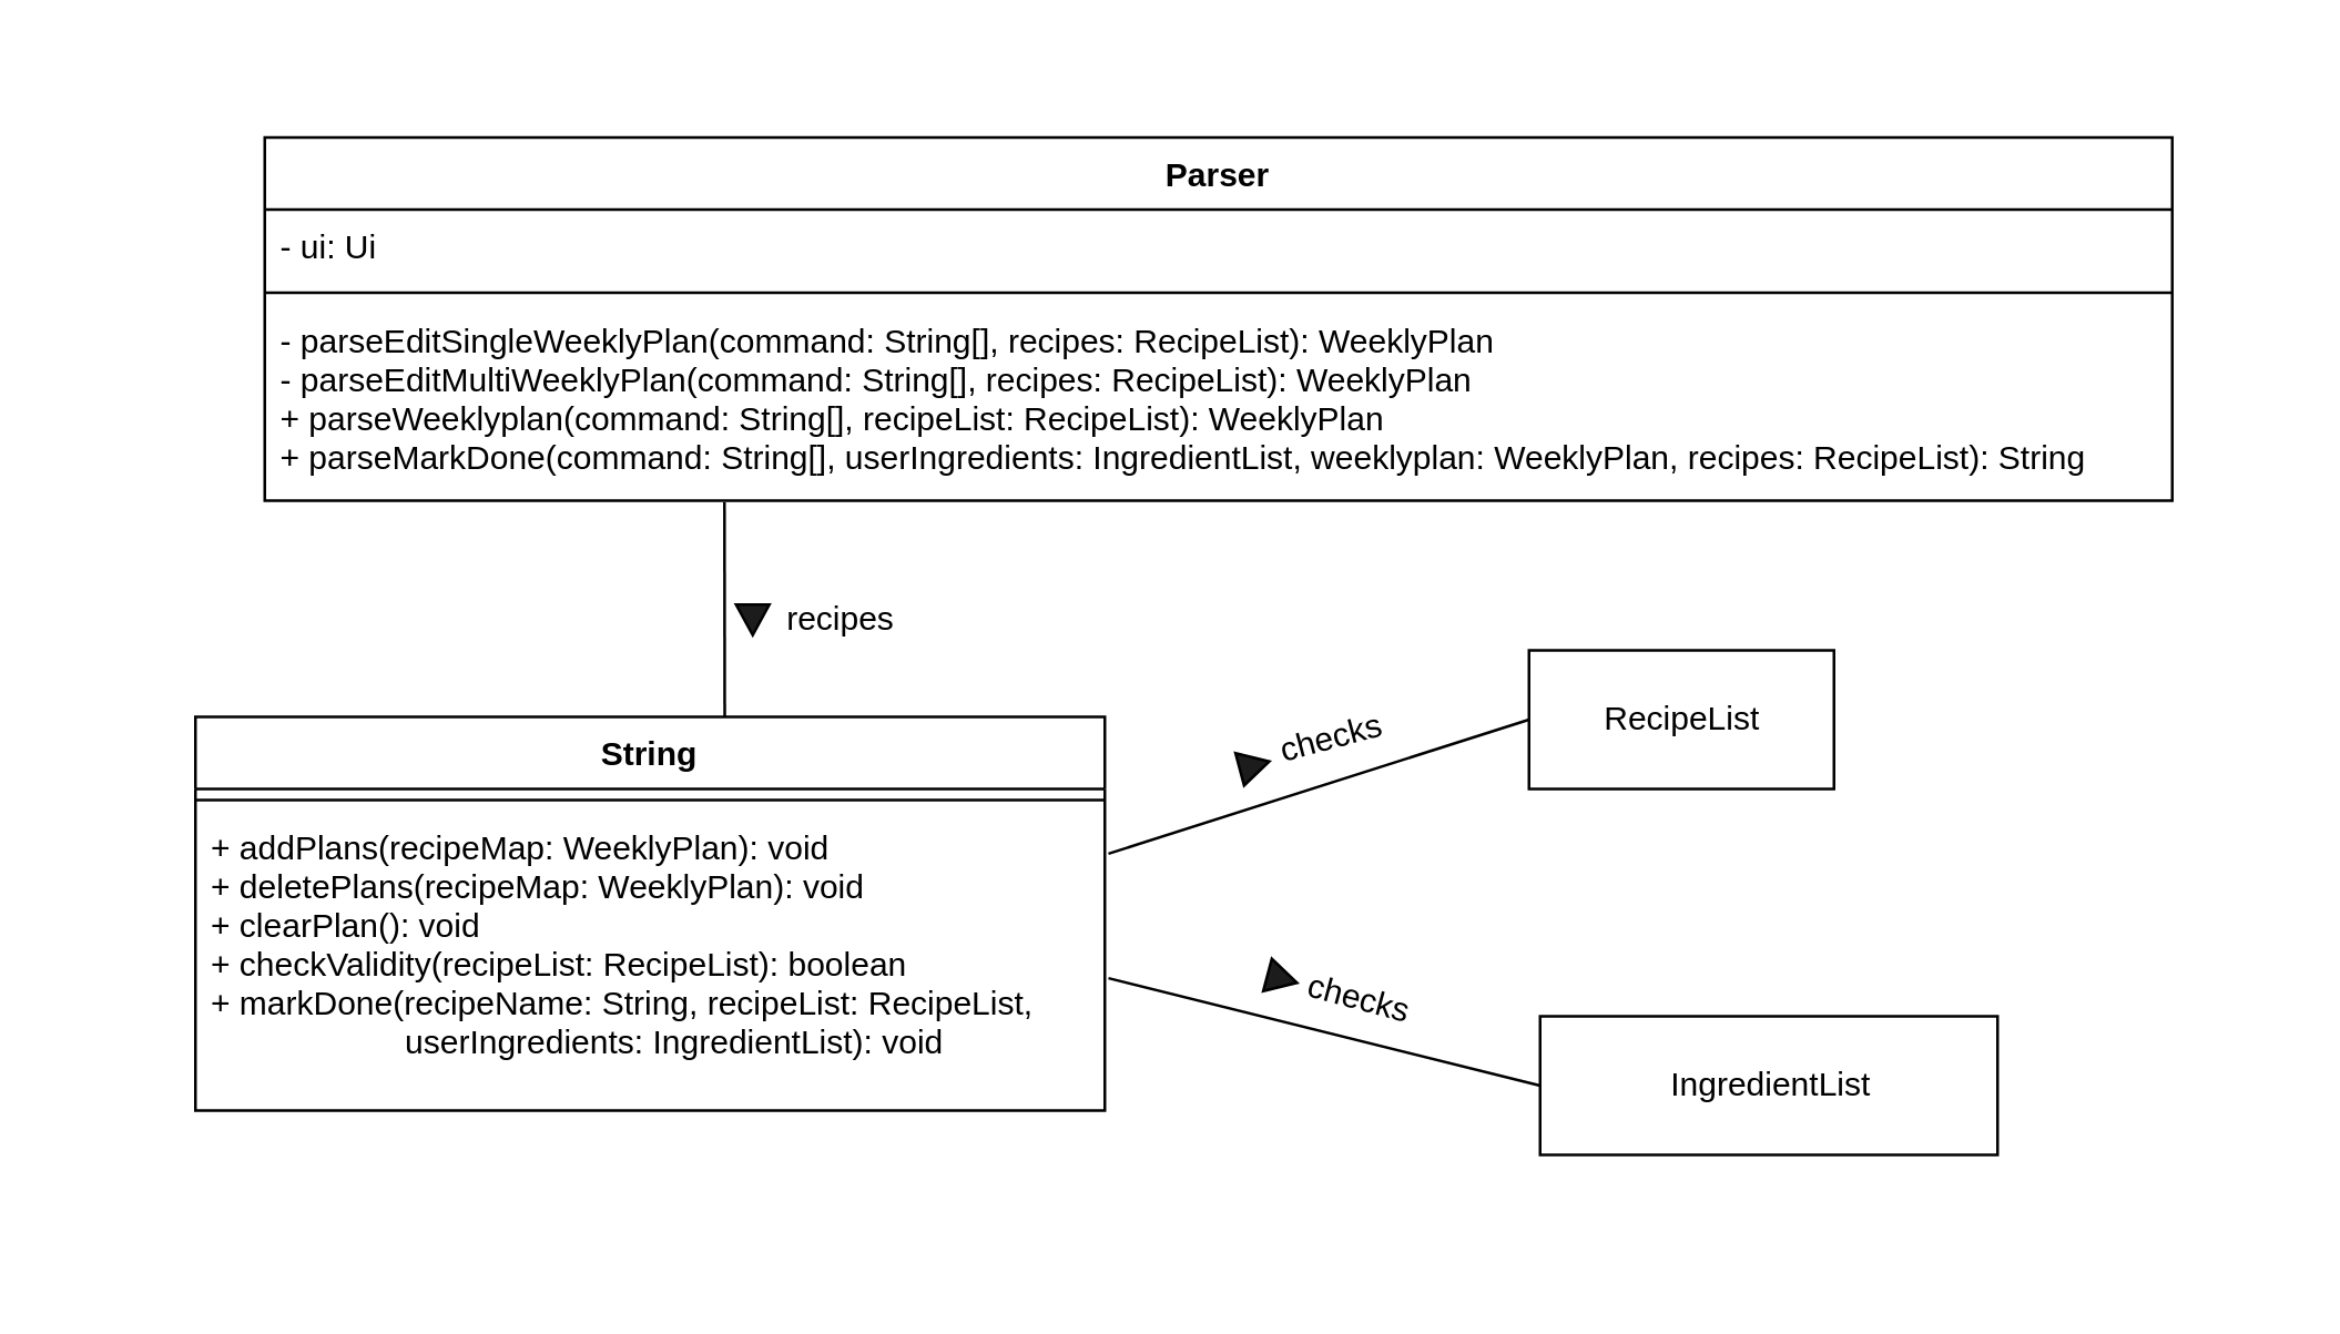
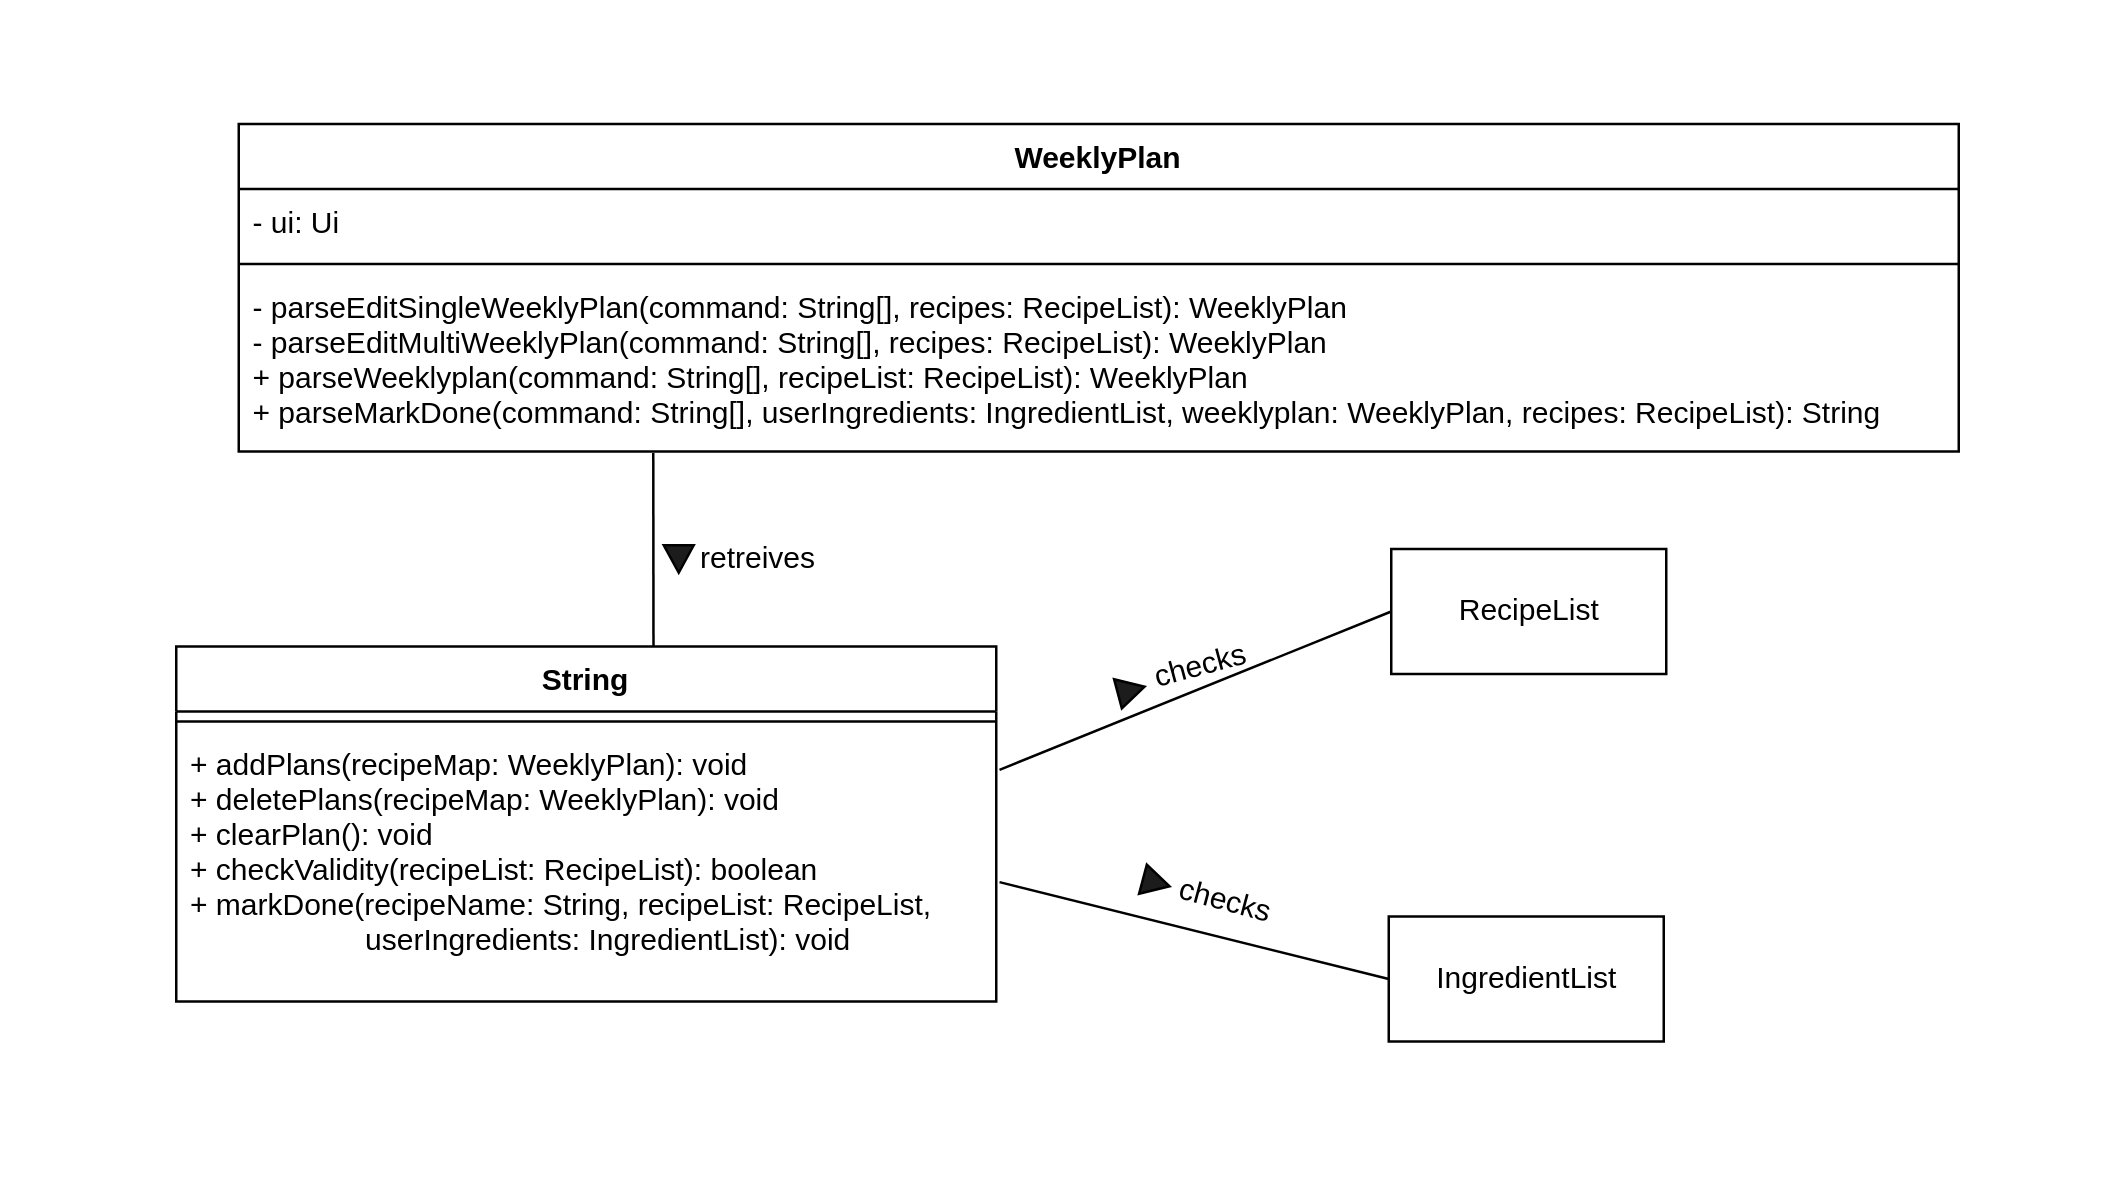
  <mxCell id="0" />
  <mxCell id="1" parent="0" />
  <mxCell id="2" value="" style="rounded=0;whiteSpace=wrap;html=1;strokeColor=none;" vertex="1" parent="1"><mxGeometry x="20" y="20" width="802" height="439" as="geometry" /></mxCell>
- <mxCell id="3" value="Parser" style="swimlane;fontStyle=1;align=center;verticalAlign=top;childLayout=stackLayout;horizontal=1;startSize=26;horizontalStack=0;resizeParent=1;resizeParentMax=0;resizeLast=0;collapsible=1;marginBottom=0;" parent="1" vertex="1"><mxGeometry x="95" y="49" width="688" height="131" as="geometry" /></mxCell>
+ <mxCell id="3" value="WeeklyPlan" style="swimlane;fontStyle=1;align=center;verticalAlign=top;childLayout=stackLayout;horizontal=1;startSize=26;horizontalStack=0;resizeParent=1;resizeParentMax=0;resizeLast=0;collapsible=1;marginBottom=0;" parent="1" vertex="1"><mxGeometry x="95" y="49" width="688" height="131" as="geometry" /></mxCell>
  <mxCell id="4" value="- ui: Ui" style="text;strokeColor=none;fillColor=none;align=left;verticalAlign=top;spacingLeft=4;spacingRight=4;overflow=hidden;rotatable=0;points=[[0,0.5],[1,0.5]];portConstraint=eastwest;" parent="3" vertex="1"><mxGeometry y="26" width="688" height="26" as="geometry" /></mxCell>
  <mxCell id="5" value="" style="line;strokeWidth=1;fillColor=none;align=left;verticalAlign=middle;spacingTop=-1;spacingLeft=3;spacingRight=3;rotatable=0;labelPosition=right;points=[];portConstraint=eastwest;strokeColor=inherit;" parent="3" vertex="1"><mxGeometry y="52" width="688" height="8" as="geometry" /></mxCell>
  <mxCell id="6" value="- parseEditSingleWeeklyPlan(command: String[], recipes: RecipeList): WeeklyPlan&#10;- parseEditMultiWeeklyPlan(command: String[], recipes: RecipeList): WeeklyPlan&#10;+ parseWeeklyplan(command: String[], recipeList: RecipeList): WeeklyPlan&#10;+ parseMarkDone(command: String[], userIngredients: IngredientList, weeklyplan: WeeklyPlan, recipes: RecipeList): String" style="text;strokeColor=none;fillColor=none;align=left;verticalAlign=top;spacingLeft=4;spacingRight=4;overflow=hidden;rotatable=0;points=[[0,0.5],[1,0.5]];portConstraint=eastwest;" parent="3" vertex="1"><mxGeometry y="60" width="688" height="71" as="geometry" /></mxCell>
  <mxCell id="7" value="" style="endArrow=none;html=1;rounded=0;entryX=0.241;entryY=1.008;entryDx=0;entryDy=0;entryPerimeter=0;exitX=0.582;exitY=0.027;exitDx=0;exitDy=0;exitPerimeter=0;" parent="1" source="8" target="6" edge="1"><mxGeometry width="50" height="50" relative="1" as="geometry"><mxPoint x="198" y="352" as="sourcePoint" /><mxPoint x="382" y="362" as="targetPoint" /></mxGeometry></mxCell>
  <mxCell id="8" value="String" style="swimlane;fontStyle=1;align=center;verticalAlign=top;childLayout=stackLayout;horizontal=1;startSize=26;horizontalStack=0;resizeParent=1;resizeParentMax=0;resizeLast=0;collapsible=1;marginBottom=0;" parent="1" vertex="1"><mxGeometry x="70" y="258" width="328" height="142" as="geometry" /></mxCell>
  <mxCell id="9" value="" style="line;strokeWidth=1;fillColor=none;align=left;verticalAlign=middle;spacingTop=-1;spacingLeft=3;spacingRight=3;rotatable=0;labelPosition=right;points=[];portConstraint=eastwest;strokeColor=inherit;" parent="8" vertex="1"><mxGeometry y="26" width="328" height="8" as="geometry" /></mxCell>
  <mxCell id="10" value="+ addPlans(recipeMap: WeeklyPlan): void&#10;+ deletePlans(recipeMap: WeeklyPlan): void&#10;+ clearPlan(): void&#10;+ checkValidity(recipeList: RecipeList): boolean&#10;+ markDone(recipeName: String, recipeList: RecipeList,&#10;                     userIngredients: IngredientList): void" style="text;strokeColor=none;fillColor=none;align=left;verticalAlign=top;spacingLeft=4;spacingRight=4;overflow=hidden;rotatable=0;points=[[0,0.5],[1,0.5]];portConstraint=eastwest;" parent="8" vertex="1"><mxGeometry y="34" width="328" height="108" as="geometry" /></mxCell>
  <mxCell id="11" style="rounded=0;orthogonalLoop=1;jettySize=auto;html=1;exitX=0;exitY=0.5;exitDx=0;exitDy=0;entryX=1.004;entryY=0.142;entryDx=0;entryDy=0;entryPerimeter=0;endArrow=none;endFill=0;" parent="1" source="12" target="10" edge="1"><mxGeometry relative="1" as="geometry" /></mxCell>
- <mxCell id="12" value="RecipeList" style="html=1;" parent="1" vertex="1"><mxGeometry x="551" y="234" width="110" height="50" as="geometry" /></mxCell>
+ <mxCell id="12" value="RecipeList" style="html=1;" parent="1" vertex="1"><mxGeometry x="556" y="219" width="110" height="50" as="geometry" /></mxCell>
  <mxCell id="13" style="rounded=0;orthogonalLoop=1;jettySize=auto;html=1;exitX=0;exitY=0.5;exitDx=0;exitDy=0;entryX=1.004;entryY=0.558;entryDx=0;entryDy=0;entryPerimeter=0;endArrow=none;endFill=0;" parent="1" source="14" target="10" edge="1"><mxGeometry relative="1" as="geometry" /></mxCell>
- <mxCell id="14" value="IngredientList" style="html=1;" parent="1" vertex="1"><mxGeometry x="555" y="366" width="165" height="50" as="geometry" /></mxCell>
+ <mxCell id="14" value="IngredientList" style="html=1;" parent="1" vertex="1"><mxGeometry x="555" y="366" width="110" height="50" as="geometry" /></mxCell>
  <mxCell id="15" value="checks" style="text;html=1;strokeColor=none;fillColor=none;align=center;verticalAlign=middle;whiteSpace=wrap;rounded=0;rotation=-15;" parent="1" vertex="1"><mxGeometry x="450" y="251" width="60" height="30" as="geometry" /></mxCell>
  <mxCell id="16" value="" style="verticalLabelPosition=bottom;verticalAlign=top;html=1;shape=mxgraph.basic.acute_triangle;dx=0.5;fillColor=#1c1c1c;rotation=75;" parent="1" vertex="1"><mxGeometry x="446" y="270" width="12" height="11" as="geometry" /></mxCell>
  <mxCell id="17" value="checks" style="text;html=1;strokeColor=none;fillColor=none;align=center;verticalAlign=middle;whiteSpace=wrap;rounded=0;rotation=15;" parent="1" vertex="1"><mxGeometry x="460.004" y="344.997" width="60" height="30" as="geometry" /></mxCell>
  <mxCell id="18" value="" style="verticalLabelPosition=bottom;verticalAlign=top;html=1;shape=mxgraph.basic.acute_triangle;dx=0.5;fillColor=#1c1c1c;rotation=105;" parent="1" vertex="1"><mxGeometry x="456.004" y="346.997" width="12" height="11" as="geometry" /></mxCell>
  <mxCell id="19" value="" style="group" parent="1" vertex="1" connectable="0"><mxGeometry x="265" y="208" width="68" height="30" as="geometry" /></mxCell>
- <mxCell id="20" value="recipes" style="text;html=1;strokeColor=none;fillColor=none;align=center;verticalAlign=middle;whiteSpace=wrap;rounded=0;" parent="19" vertex="1"><mxGeometry x="8" width="60" height="30" as="geometry" /></mxCell>
+ <mxCell id="20" value="retreives" style="text;html=1;strokeColor=none;fillColor=none;align=center;verticalAlign=middle;whiteSpace=wrap;rounded=0;" parent="19" vertex="1"><mxGeometry x="8" width="60" height="30" as="geometry" /></mxCell>
  <mxCell id="21" value="" style="verticalLabelPosition=bottom;verticalAlign=top;html=1;shape=mxgraph.basic.acute_triangle;dx=0.5;fillColor=#1c1c1c;rotation=-180;" parent="19" vertex="1"><mxGeometry y="9.5" width="12" height="11" as="geometry" /></mxCell>
